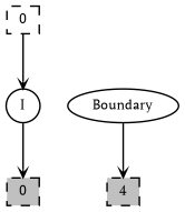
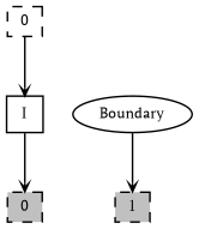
  digraph {
    fontname="PT Serif"
    newrank=true
    node [fontname="PT Serif" fontsize=9.0 shape=box]
    edge [arrowhead=vee arrowsize=0.5 fontname="PT Serif"]
    n1 [height=.18 label=0 style=dashed width=.28]
-   n2 [fixedsize=true height=.30 label=I shape=ellipse width=0.300000]
+   n2 [fixedsize=true height=.30 label=I width=0.300000]
    n3 [fixedsize=true height=.30 label=Boundary shape=ellipse width=1.000000]
    n4 [fillcolor=gray height=.18 label=0 style="filled,dashed" width=.28]
-   n5 [fillcolor=gray height=.18 label=4 style="filled,dashed" width=.28]
+   n5 [fillcolor=gray height=.18 label=1 style="filled,dashed" width=.28]
    subgraph sub_1 {
      rank=source
      n1
    }
    subgraph sub_2 {
      rank=same
      n2
    }
    subgraph sub_3 {
      rank=same
      n3
    }
    subgraph sub_4 {
      rank=sink
      n4
      n5
    }
    n1 -> n2
    n2 -> n4
    n3 -> n5
  }
